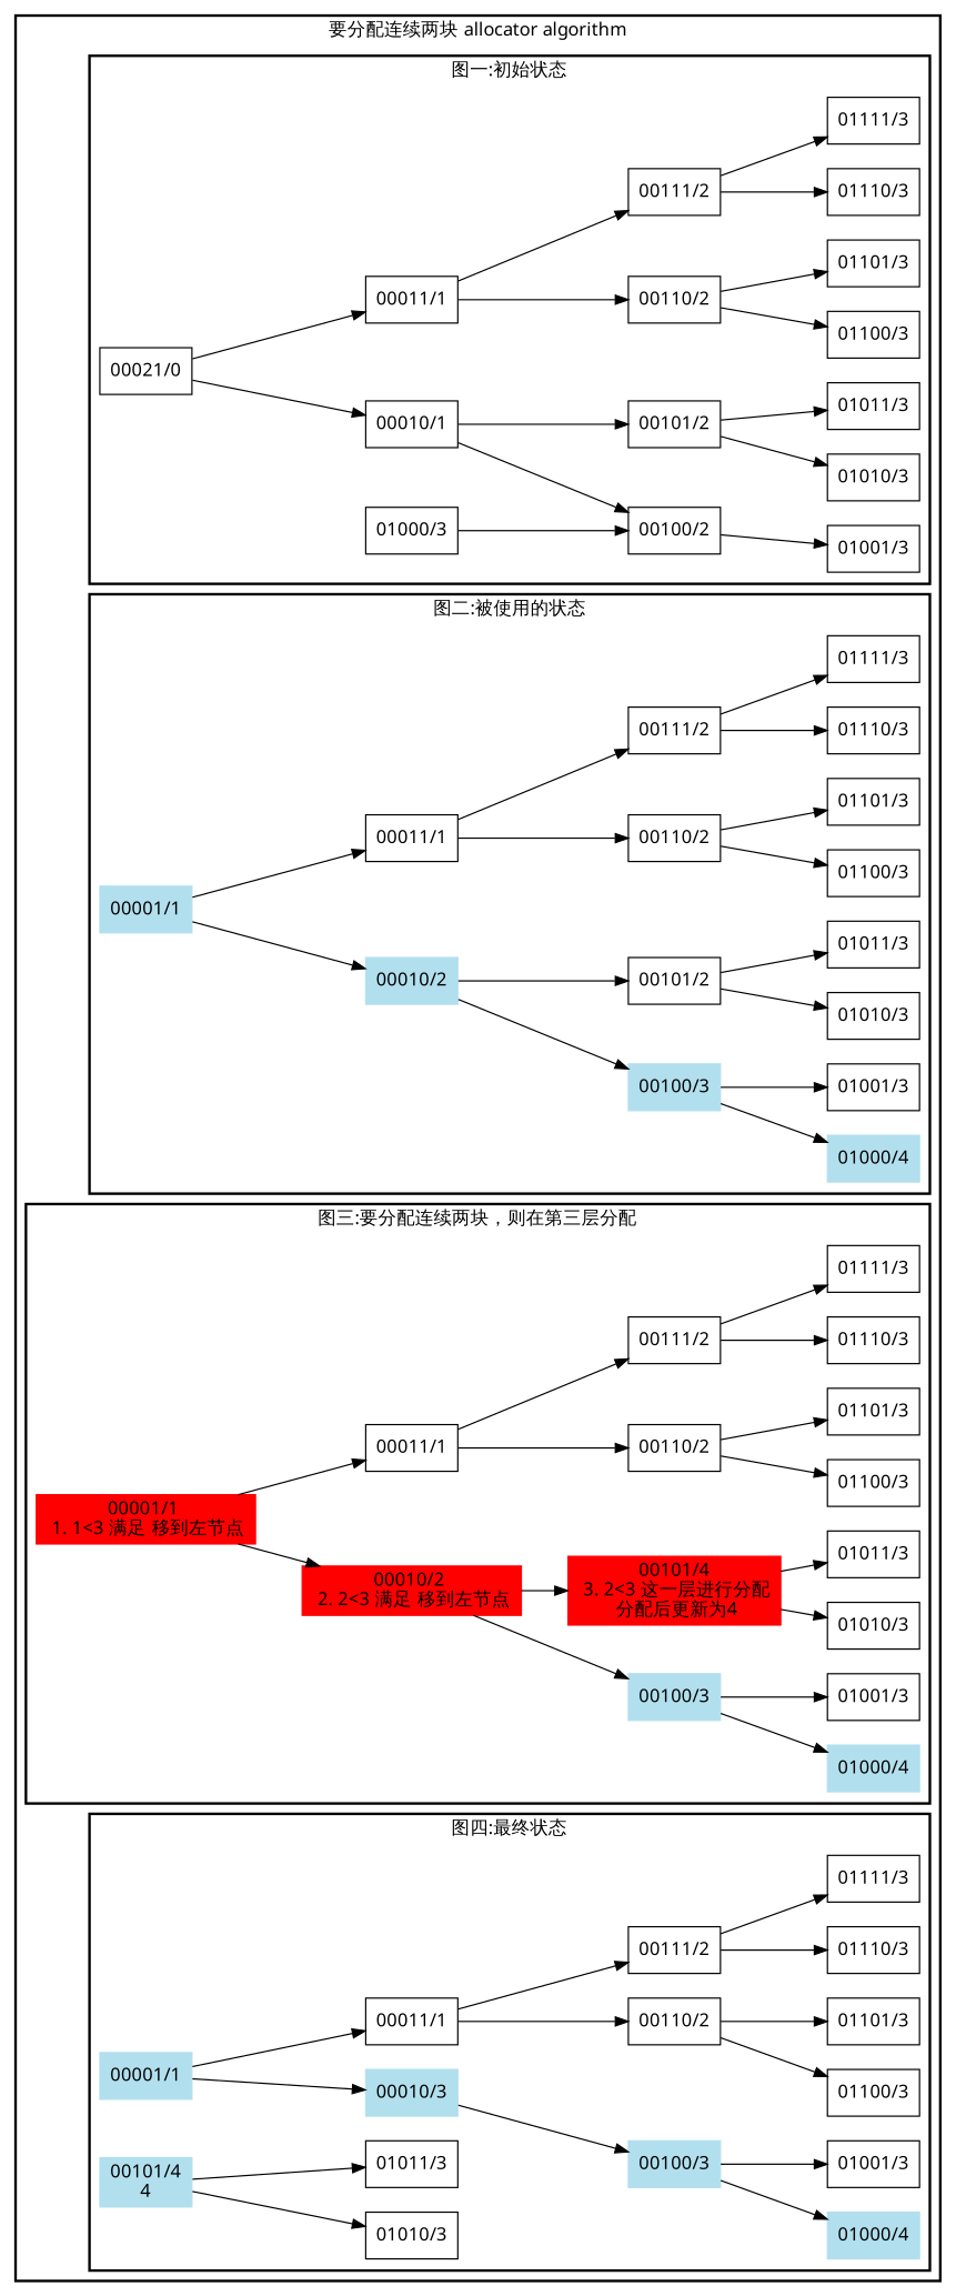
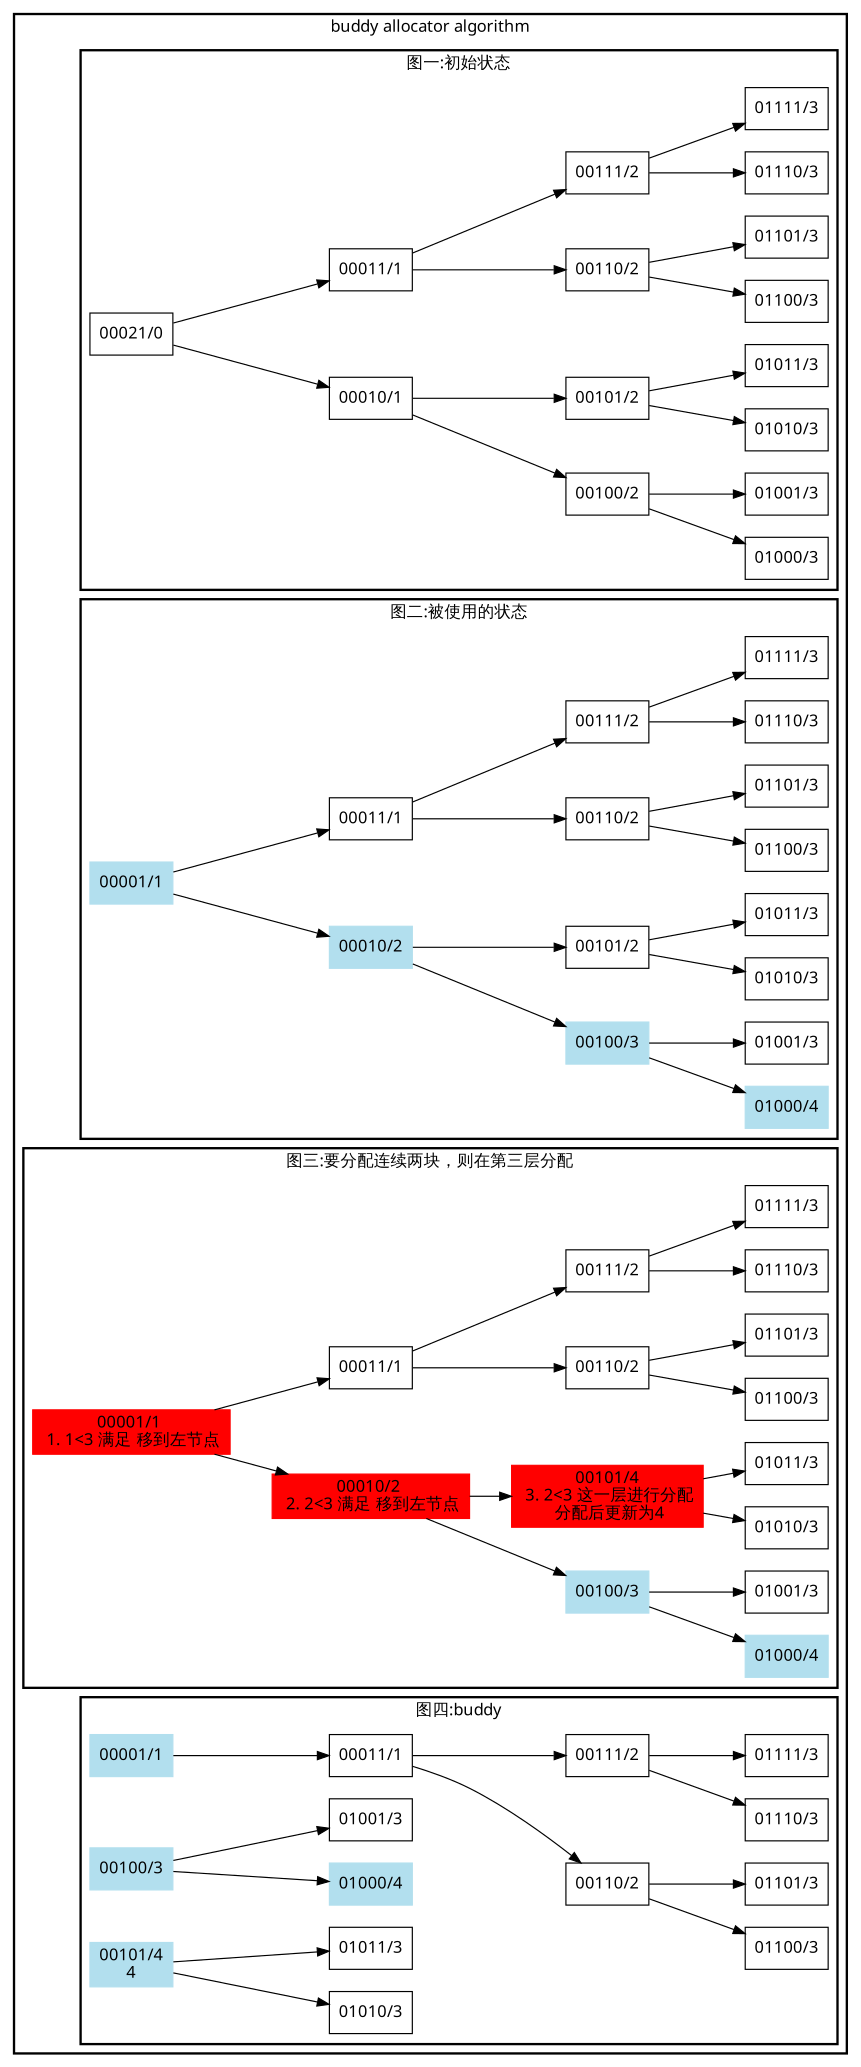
  digraph {
    fontname=FangSong
    rankdir=LR
    node [fontname=FangSong shape=record]
    edge [fontname=FangSong]
    n1 [label="00021/0"]
    n2 [label="00010/1"]
    n3 [label="00011/1"]
    n4 [label="00100/2"]
    n5 [label="00101/2"]
    n6 [label="00110/2"]
    n7 [label="00111/2"]
    n8 [label="01000/3"]
    n9 [label="01001/3"]
    n10 [label="01010/3"]
    n11 [label="01011/3"]
    n12 [label="01100/3"]
    n13 [label="01101/3"]
    n14 [label="01110/3"]
    n15 [label="01111/3"]
    n16 [color=lightblue2 label="00001/1" style=filled]
    n17 [color=lightblue2 label="00010/2" style=filled]
    n18 [label="00011/1"]
    n19 [color=lightblue2 label="00100/3" style=filled]
    n20 [label="00101/2"]
    n21 [label="00110/2"]
    n22 [label="00111/2"]
    n23 [color=lightblue2 label="01000/4" style=filled]
    n24 [label="01001/3"]
    n25 [label="01010/3"]
    n26 [label="01011/3"]
    n27 [label="01100/3"]
    n28 [label="01101/3"]
    n29 [label="01110/3"]
    n30 [label="01111/3"]
    n31 [color=red label="00001/1 \n 1. 1\<3 满足 移到左节点" style=filled]
    n32 [color=red label="00010/2 \n 2. 2\<3 满足 移到左节点" style=filled]
    n33 [label="00011/1"]
    n34 [color=lightblue2 label="00100/3" style=filled]
    n35 [color=red label="00101/4\n 3. 2\<3 这一层进行分配\n 分配后更新为4" style=filled]
    n36 [label="00110/2"]
    n37 [label="00111/2"]
    n38 [color=lightblue2 label="01000/4" style=filled]
    n39 [label="01001/3"]
    n40 [label="01010/3"]
    n41 [label="01011/3"]
    n42 [label="01100/3"]
    n43 [label="01101/3"]
    n44 [label="01110/3"]
    n45 [label="01111/3"]
    n46 [color=lightblue2 label="00001/1" style=filled]
-   n47 [color=lightblue2 label="00010/3" style=filled]
    n48 [label="00011/1"]
    n49 [color=lightblue2 label="00100/3" style=filled]
    n50 [color=lightblue2 label="00101/4\n4" style=filled]
    n51 [label="00110/2"]
    n52 [label="00111/2"]
    n53 [color=lightblue2 label="01000/4" style=filled]
    n54 [label="01001/3"]
    n55 [label="01010/3"]
    n56 [label="01011/3"]
    n57 [label="01100/3"]
    n58 [label="01101/3"]
    n59 [label="01110/3"]
    n60 [label="01111/3"]
    subgraph cluster_1 {
-     label="要分配连续两块 allocator algorithm"
+     label="buddy allocator algorithm"
      style=bold
      subgraph cluster_2 {
        label="图一:初始状态"
        rankdir=TB
        style=bold
        n1
        n2
        n3
        n4
        n5
        n6
        n7
        n8
        n9
        n10
        n11
        n12
        n13
        n14
        n15
      }
      subgraph cluster_3 {
        label="图二:被使用的状态"
        rankdir=TB
        style=bold
        n16
        n17
        n18
        n19
        n20
        n21
        n22
        n23
        n24
        n25
        n26
        n27
        n28
        n29
        n30
      }
      subgraph cluster_4 {
        label="图三:要分配连续两块，则在第三层分配"
        rankdir=TB
        style=bold
        n31
        n32
        n33
        n34
        n35
        n36
        n37
        n38
        n39
        n40
        n41
        n42
        n43
        n44
        n45
      }
      subgraph cluster_5 {
-       label="图四:最终状态"
+       label="图四:buddy"
        rankdir=TB
        style=bold
        n46
-       n47
        n48
        n49
        n50
        n51
        n52
        n53
        n54
        n55
        n56
        n57
        n58
        n59
        n60
      }
    }
    n1 -> n2
    n1 -> n3
    n2 -> n4
    n2 -> n5
    n3 -> n6
    n3 -> n7
-   n8 -> n4
+   n4 -> n8
    n4 -> n9
    n5 -> n10
    n5 -> n11
    n6 -> n12
    n6 -> n13
    n7 -> n14
    n7 -> n15
    n16 -> n17
    n16 -> n18
    n17 -> n19
    n17 -> n20
    n18 -> n21
    n18 -> n22
    n19 -> n23
    n19 -> n24
    n20 -> n25
    n20 -> n26
    n21 -> n27
    n21 -> n28
    n22 -> n29
    n22 -> n30
    n31 -> n32
    n31 -> n33
    n32 -> n34
    n32 -> n35
    n33 -> n36
    n33 -> n37
    n34 -> n38
    n34 -> n39
    n35 -> n40
    n35 -> n41
    n36 -> n42
    n36 -> n43
    n37 -> n44
    n37 -> n45
-   n46 -> n47
    n46 -> n48
-   n47 -> n49
    n48 -> n51
    n48 -> n52
    n49 -> n53
    n49 -> n54
    n50 -> n55
    n50 -> n56
    n51 -> n57
    n51 -> n58
    n52 -> n59
    n52 -> n60
  }
